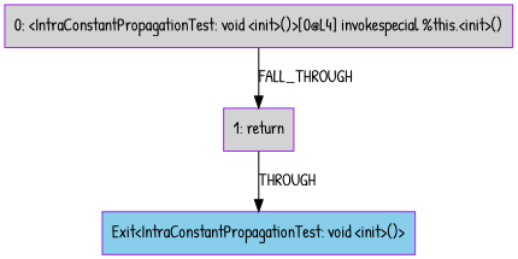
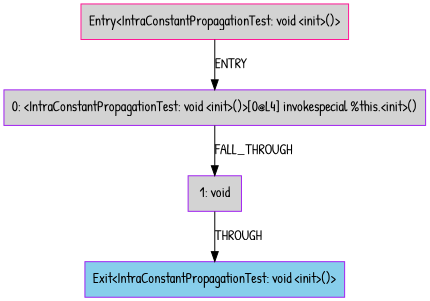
  digraph {
    fontname="Patrick Hand"
    node [color=purple fillcolor=lightgrey fontname="Patrick Hand" shape=box style=filled]
    edge [fontname="Patrick Hand"]
+   n1 [color=deeppink label="Entry<IntraConstantPropagationTest: void <init>()>"]
    n2 [label="0: <IntraConstantPropagationTest: void <init>()>[0@L4] invokespecial %this.<init>()"]
-   n3 [label="1: return"]
+   n3 [label="1: void"]
    n4 [fillcolor=skyblue label="Exit<IntraConstantPropagationTest: void <init>()>"]
+   n1 -> n2 [label=ENTRY]
    n2 -> n3 [label=FALL_THROUGH]
    n3 -> n4 [label=THROUGH]
  }
